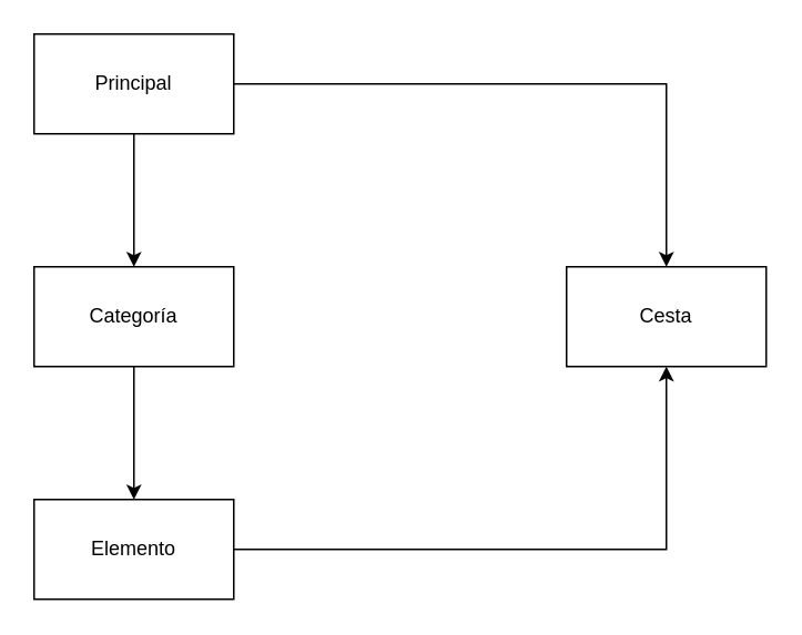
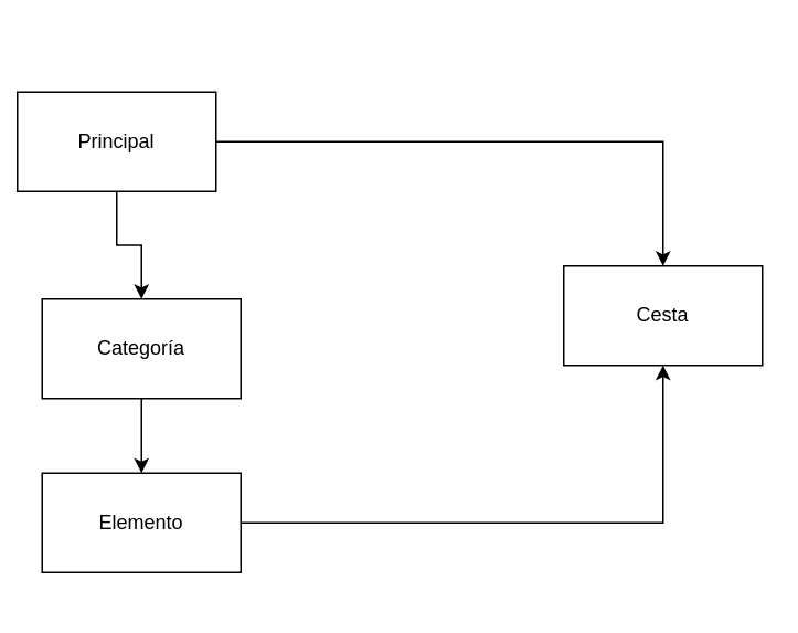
  <mxCell id="0" />
  <mxCell id="1" parent="0" />
  <mxCell id="2" value="" style="edgeStyle=orthogonalEdgeStyle;rounded=0;orthogonalLoop=1;jettySize=auto;html=1;" edge="1" parent="1" source="4" target="6"><mxGeometry relative="1" as="geometry" /></mxCell>
  <mxCell id="3" value="" style="edgeStyle=orthogonalEdgeStyle;rounded=0;orthogonalLoop=1;jettySize=auto;html=1;" edge="1" parent="1" source="4" target="9"><mxGeometry relative="1" as="geometry" /></mxCell>
- <mxCell id="4" value="Principal" style="rounded=0;whiteSpace=wrap;html=1;" vertex="1" parent="1"><mxGeometry x="20" y="20" width="120" height="60" as="geometry" /></mxCell>
+ <mxCell id="4" value="Principal" style="rounded=0;whiteSpace=wrap;html=1;" vertex="1" parent="1"><mxGeometry x="10" y="55" width="120" height="60" as="geometry" /></mxCell>
  <mxCell id="5" value="" style="edgeStyle=orthogonalEdgeStyle;rounded=0;orthogonalLoop=1;jettySize=auto;html=1;" edge="1" parent="1" source="6" target="8"><mxGeometry relative="1" as="geometry" /></mxCell>
- <mxCell id="6" value="Categoría" style="rounded=0;whiteSpace=wrap;html=1;" vertex="1" parent="1"><mxGeometry x="20" y="160" width="120" height="60" as="geometry" /></mxCell>
+ <mxCell id="6" value="Categoría" style="rounded=0;whiteSpace=wrap;html=1;" vertex="1" parent="1"><mxGeometry x="25" y="180" width="120" height="60" as="geometry" /></mxCell>
  <mxCell id="7" style="edgeStyle=orthogonalEdgeStyle;rounded=0;orthogonalLoop=1;jettySize=auto;html=1;exitX=1;exitY=0.5;exitDx=0;exitDy=0;" edge="1" parent="1" source="8" target="9"><mxGeometry relative="1" as="geometry" /></mxCell>
- <mxCell id="8" value="Elemento" style="rounded=0;whiteSpace=wrap;html=1;" vertex="1" parent="1"><mxGeometry x="20" y="300" width="120" height="60" as="geometry" /></mxCell>
+ <mxCell id="8" value="Elemento" style="rounded=0;whiteSpace=wrap;html=1;" vertex="1" parent="1"><mxGeometry x="25" y="285" width="120" height="60" as="geometry" /></mxCell>
  <mxCell id="9" value="Cesta" style="rounded=0;whiteSpace=wrap;html=1;" vertex="1" parent="1"><mxGeometry x="340" y="160" width="120" height="60" as="geometry" /></mxCell>
